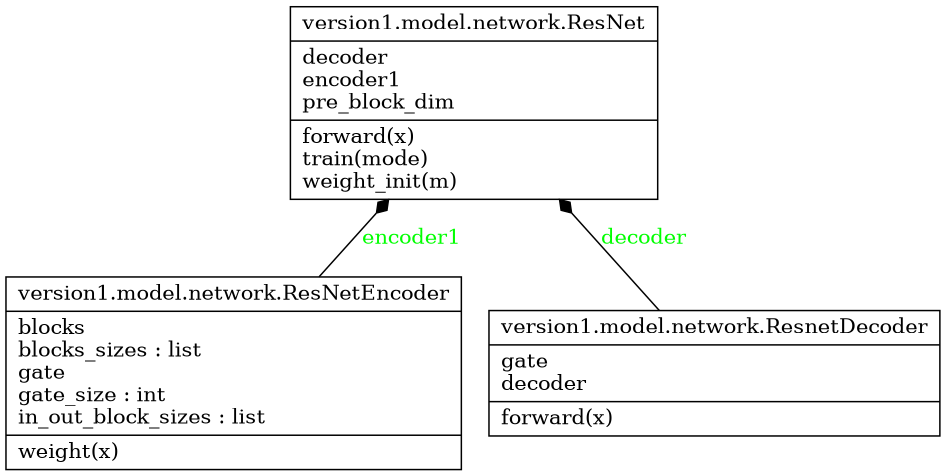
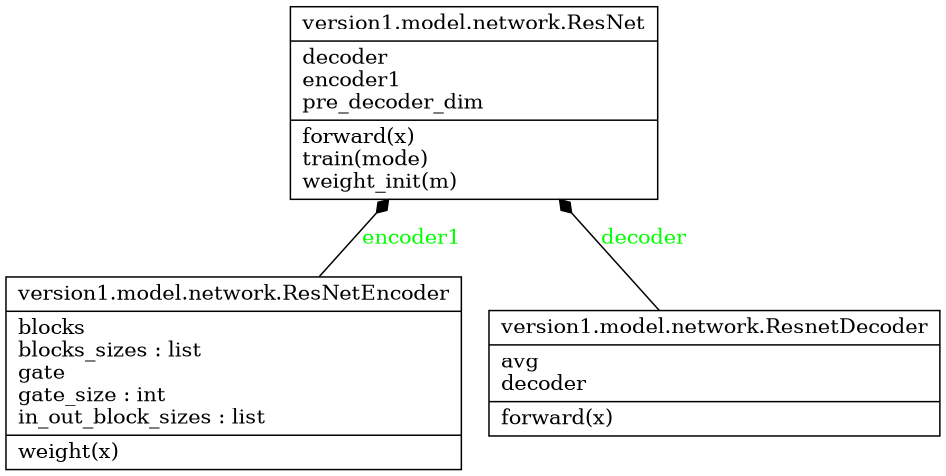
  digraph {
    rankdir=BT
    node [color=black fontcolor=black shape=record style=solid]
    edge [arrowhead=diamond arrowtail=none fontcolor=green style=solid]
-   n1 [label="{version1.model.network.ResNet|decoder\lencoder1\lpre_block_dim\l|forward(x)\ltrain(mode)\lweight_init(m)\l}"]
+   n1 [label="{version1.model.network.ResNet|decoder\lencoder1\lpre_decoder_dim\l|forward(x)\ltrain(mode)\lweight_init(m)\l}"]
    n2 [label="{version1.model.network.ResNetEncoder|blocks\lblocks_sizes : list\lgate\lgate_size : int\lin_out_block_sizes : list\l|weight(x)\l}"]
-   n3 [label="{version1.model.network.ResnetDecoder|gate\ldecoder\l|forward(x)\l}"]
+   n3 [label="{version1.model.network.ResnetDecoder|avg\ldecoder\l|forward(x)\l}"]
    n2 -> n1 [label=encoder1]
    n3 -> n1 [label=decoder]
  }
